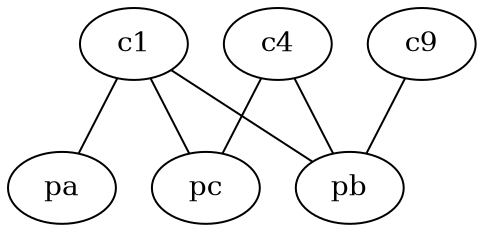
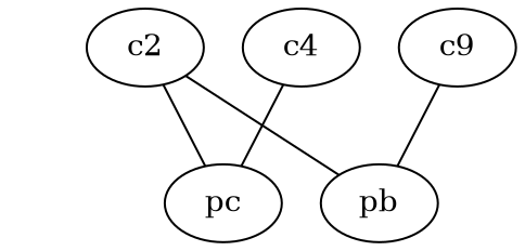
  strict graph {
    node [tipo=p]
-   pa
-   c1 [tipo=c]
+   c1 [tipo=c label=c2]
    pb
    pc
    n5 [label=c4 tipo=c]
    n6 [label=c9 tipo=c]
-   c1 -- pa
    c1 -- pb
    c1 -- pc
-   n5 -- pb
    n5 -- pc
    n6 -- pb
  }
